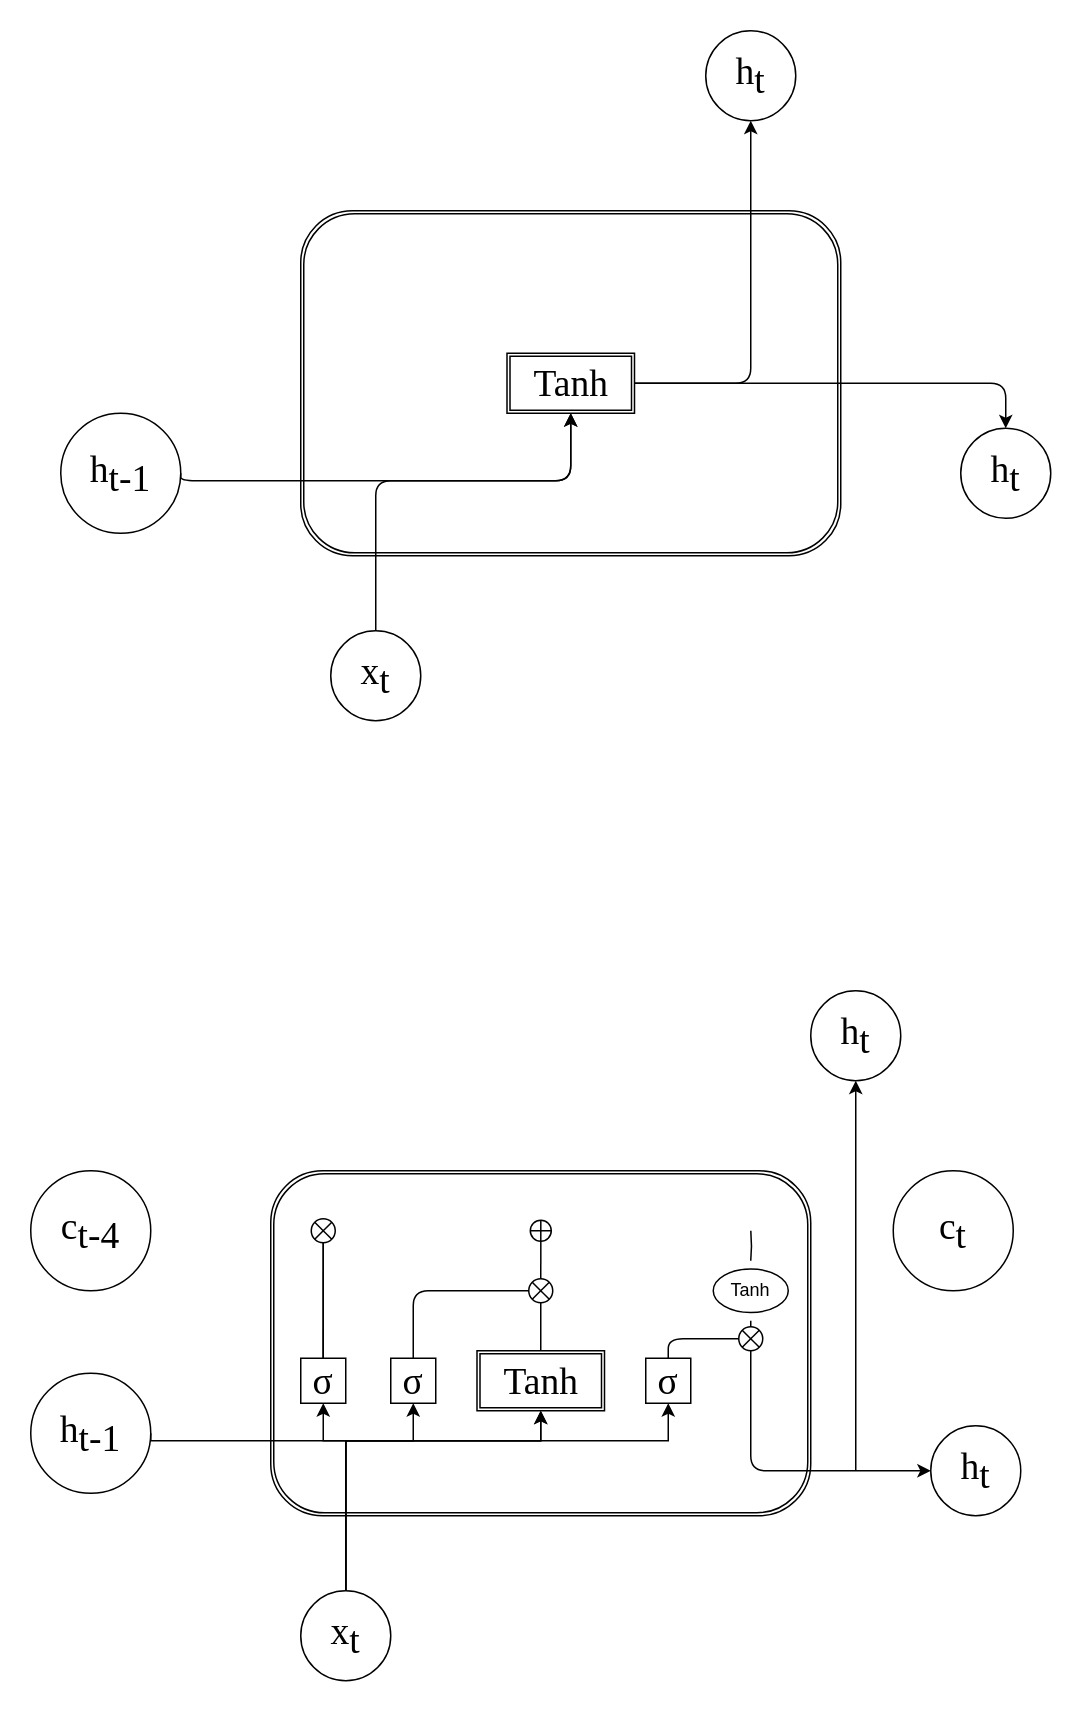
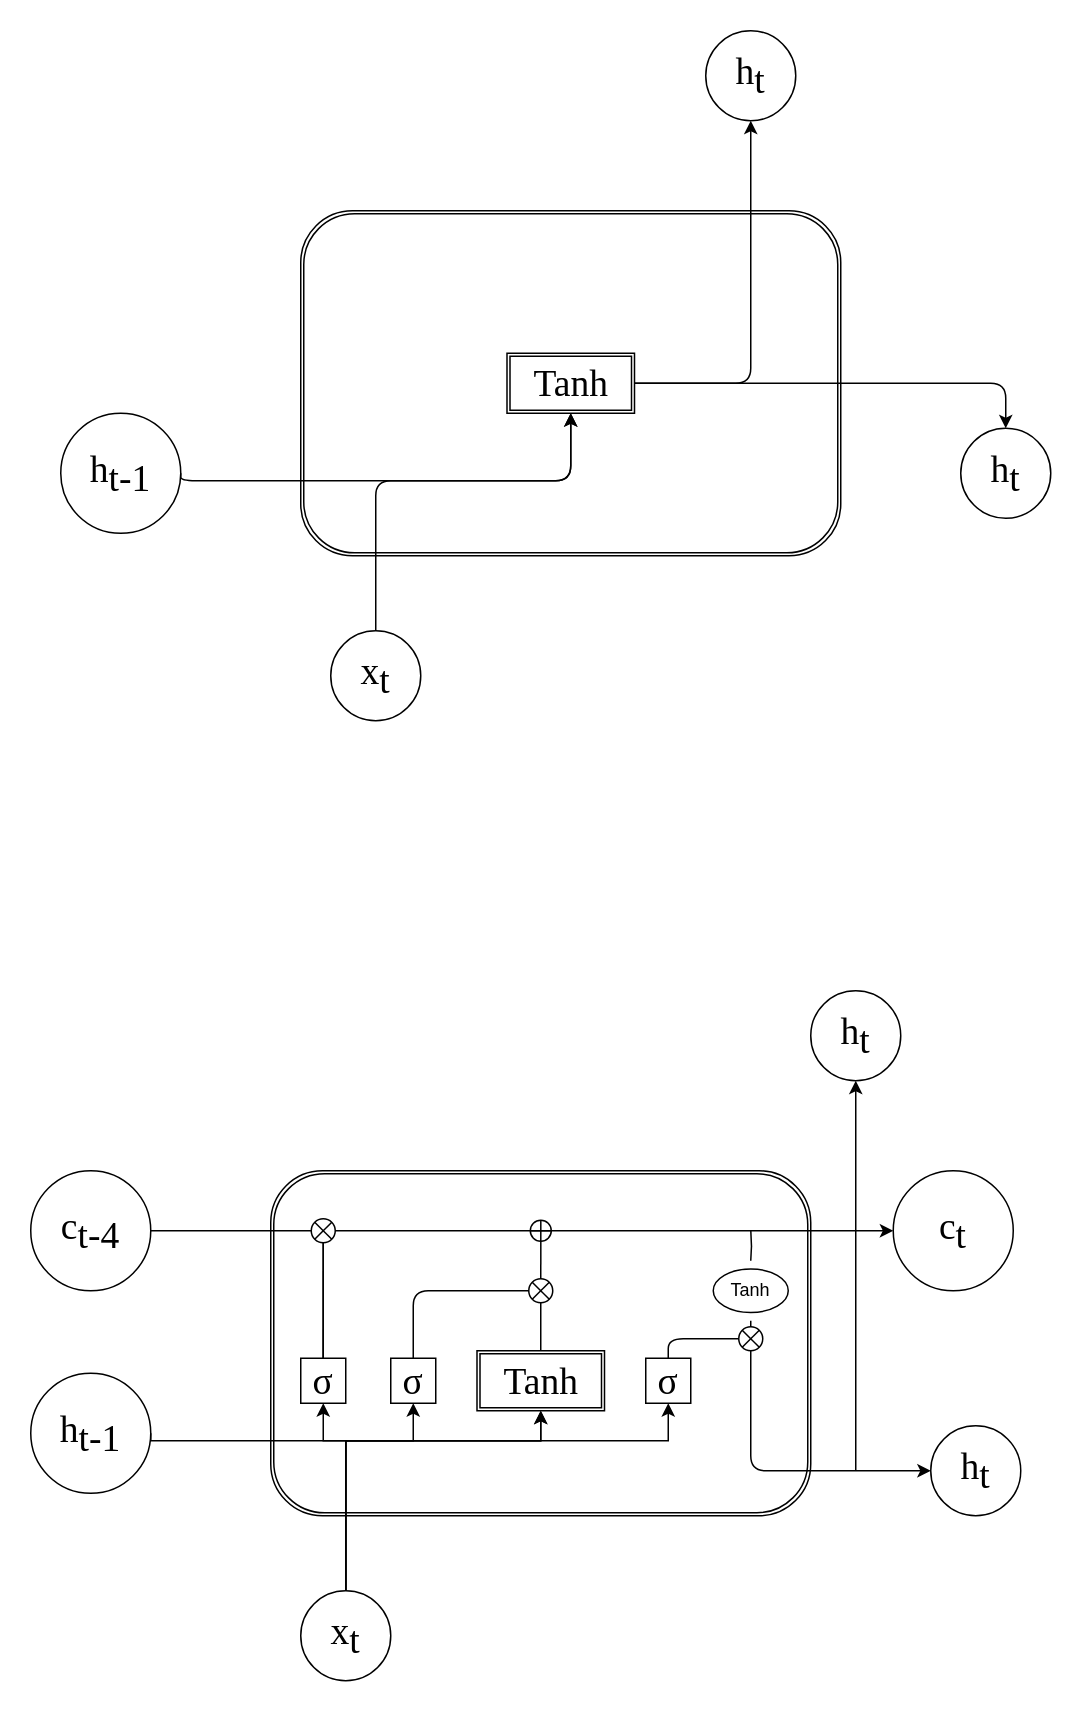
  <mxCell id="0" />
  <mxCell id="1" parent="0" />
  <mxCell id="2" value="" style="shape=ext;double=1;rounded=1;whiteSpace=wrap;html=1;fontFamily=Times New Roman;fontSize=25;" parent="1" vertex="1"><mxGeometry x="200" y="140" width="360" height="230" as="geometry" /></mxCell>
  <mxCell id="3" style="edgeStyle=orthogonalEdgeStyle;html=1;exitX=1;exitY=0.5;exitDx=0;exitDy=0;entryX=0.5;entryY=0;entryDx=0;entryDy=0;fontFamily=Times New Roman;fontSize=25;" parent="1" source="5" target="10" edge="1"><mxGeometry relative="1" as="geometry" /></mxCell>
  <mxCell id="4" style="edgeStyle=orthogonalEdgeStyle;html=1;exitX=1;exitY=0.5;exitDx=0;exitDy=0;entryX=0.5;entryY=1;entryDx=0;entryDy=0;fontFamily=Times New Roman;fontSize=25;" parent="1" source="5" target="11" edge="1"><mxGeometry relative="1" as="geometry" /></mxCell>
  <mxCell id="5" value="Tanh" style="shape=ext;double=1;rounded=0;whiteSpace=wrap;html=1;fontFamily=Times New Roman;fontSize=25;" parent="1" vertex="1"><mxGeometry x="337.5" y="235" width="85" height="40" as="geometry" /></mxCell>
  <mxCell id="6" style="edgeStyle=orthogonalEdgeStyle;html=1;exitX=0.5;exitY=0;exitDx=0;exitDy=0;entryX=0.5;entryY=1;entryDx=0;entryDy=0;fontFamily=Times New Roman;fontSize=25;" parent="1" source="7" target="5" edge="1"><mxGeometry relative="1" as="geometry"><Array as="points"><mxPoint x="250" y="320" /><mxPoint x="380" y="320" /></Array></mxGeometry></mxCell>
  <mxCell id="7" value="x&lt;sub style=&quot;font-size: 25px;&quot;&gt;t&lt;/sub&gt;" style="ellipse;whiteSpace=wrap;html=1;aspect=fixed;fontFamily=Times New Roman;fontSize=25;" parent="1" vertex="1"><mxGeometry x="220" y="420" width="60" height="60" as="geometry" /></mxCell>
  <mxCell id="8" style="edgeStyle=orthogonalEdgeStyle;html=1;exitX=1;exitY=0.5;exitDx=0;exitDy=0;entryX=0.5;entryY=1;entryDx=0;entryDy=0;fontFamily=Times New Roman;fontSize=25;" parent="1" source="9" target="5" edge="1"><mxGeometry relative="1" as="geometry"><Array as="points"><mxPoint x="120" y="320" /><mxPoint x="380" y="320" /></Array></mxGeometry></mxCell>
  <mxCell id="9" value="h&lt;sub style=&quot;font-size: 25px;&quot;&gt;t-1&lt;/sub&gt;" style="ellipse;whiteSpace=wrap;html=1;aspect=fixed;fontFamily=Times New Roman;fontSize=25;" parent="1" vertex="1"><mxGeometry x="40" y="275" width="80" height="80" as="geometry" /></mxCell>
  <mxCell id="10" value="h&lt;sub style=&quot;font-size: 25px&quot;&gt;t&lt;/sub&gt;" style="ellipse;whiteSpace=wrap;html=1;aspect=fixed;fontFamily=Times New Roman;fontSize=25;" parent="1" vertex="1"><mxGeometry x="640" y="285" width="60" height="60" as="geometry" /></mxCell>
  <mxCell id="11" value="h&lt;sub style=&quot;font-size: 25px;&quot;&gt;t&lt;/sub&gt;" style="ellipse;whiteSpace=wrap;html=1;aspect=fixed;fontFamily=Times New Roman;fontSize=25;" parent="1" vertex="1"><mxGeometry x="470" y="20" width="60" height="60" as="geometry" /></mxCell>
  <mxCell id="12" value="" style="shape=ext;double=1;rounded=1;whiteSpace=wrap;html=1;fontFamily=Times New Roman;fontSize=25;" parent="1" vertex="1"><mxGeometry x="180" y="780" width="360" height="230" as="geometry" /></mxCell>
  <mxCell id="13" style="edgeStyle=none;html=1;exitX=0.5;exitY=0;exitDx=0;exitDy=0;fontSize=18;endArrow=circlePlus;endFill=0;" parent="1" source="14" edge="1"><mxGeometry relative="1" as="geometry"><mxPoint x="360.038" y="812" as="targetPoint" /><mxPoint x="360" y="892" as="sourcePoint" /></mxGeometry></mxCell>
  <mxCell id="14" value="Tanh" style="shape=ext;double=1;rounded=0;whiteSpace=wrap;html=1;fontFamily=Times New Roman;fontSize=25;" parent="1" vertex="1"><mxGeometry x="317.5" y="900" width="85" height="40" as="geometry" /></mxCell>
  <mxCell id="15" style="edgeStyle=orthogonalEdgeStyle;html=1;exitX=0.5;exitY=0;exitDx=0;exitDy=0;entryX=0.5;entryY=1;entryDx=0;entryDy=0;fontFamily=Times New Roman;fontSize=25;rounded=0;" parent="1" source="19" target="14" edge="1"><mxGeometry relative="1" as="geometry"><Array as="points"><mxPoint x="230" y="960" /><mxPoint x="360" y="960" /></Array></mxGeometry></mxCell>
  <mxCell id="16" style="edgeStyle=orthogonalEdgeStyle;html=1;exitX=0.5;exitY=0;exitDx=0;exitDy=0;entryX=0.5;entryY=1;entryDx=0;entryDy=0;fontFamily=Times New Roman;fontSize=25;fontColor=#000000;rounded=0;" parent="1" source="19" target="25" edge="1"><mxGeometry relative="1" as="geometry"><Array as="points"><mxPoint x="230" y="960" /><mxPoint x="215" y="960" /></Array></mxGeometry></mxCell>
  <mxCell id="17" style="edgeStyle=orthogonalEdgeStyle;html=1;exitX=0.5;exitY=0;exitDx=0;exitDy=0;entryX=0.5;entryY=1;entryDx=0;entryDy=0;fontFamily=Times New Roman;fontSize=25;fontColor=#000000;rounded=0;" parent="1" source="19" target="26" edge="1"><mxGeometry relative="1" as="geometry"><Array as="points"><mxPoint x="230" y="960" /><mxPoint x="275" y="960" /></Array></mxGeometry></mxCell>
  <mxCell id="18" style="edgeStyle=orthogonalEdgeStyle;html=1;exitX=0.5;exitY=0;exitDx=0;exitDy=0;entryX=0.5;entryY=1;entryDx=0;entryDy=0;fontFamily=Times New Roman;fontSize=25;fontColor=#000000;rounded=0;" parent="1" source="19" target="27" edge="1"><mxGeometry relative="1" as="geometry"><Array as="points"><mxPoint x="230" y="960" /><mxPoint x="445" y="960" /></Array></mxGeometry></mxCell>
  <mxCell id="19" value="x&lt;sub style=&quot;font-size: 25px;&quot;&gt;t&lt;/sub&gt;" style="ellipse;whiteSpace=wrap;html=1;aspect=fixed;fontFamily=Times New Roman;fontSize=25;" parent="1" vertex="1"><mxGeometry x="200" y="1060" width="60" height="60" as="geometry" /></mxCell>
  <mxCell id="20" style="edgeStyle=orthogonalEdgeStyle;html=1;exitX=1;exitY=0.5;exitDx=0;exitDy=0;entryX=0.5;entryY=1;entryDx=0;entryDy=0;fontFamily=Times New Roman;fontSize=25;rounded=0;" parent="1" source="21" target="14" edge="1"><mxGeometry relative="1" as="geometry"><Array as="points"><mxPoint x="100" y="960" /><mxPoint x="360" y="960" /></Array></mxGeometry></mxCell>
  <mxCell id="21" value="h&lt;sub style=&quot;font-size: 25px;&quot;&gt;t-1&lt;/sub&gt;" style="ellipse;whiteSpace=wrap;html=1;aspect=fixed;fontFamily=Times New Roman;fontSize=25;" parent="1" vertex="1"><mxGeometry x="20" y="915" width="80" height="80" as="geometry" /></mxCell>
  <mxCell id="22" value="h&lt;sub style=&quot;font-size: 25px&quot;&gt;t&lt;/sub&gt;" style="ellipse;whiteSpace=wrap;html=1;aspect=fixed;fontFamily=Times New Roman;fontSize=25;" parent="1" vertex="1"><mxGeometry x="620" y="950" width="60" height="60" as="geometry" /></mxCell>
  <mxCell id="23" value="h&lt;sub style=&quot;font-size: 25px;&quot;&gt;t&lt;/sub&gt;" style="ellipse;whiteSpace=wrap;html=1;aspect=fixed;fontFamily=Times New Roman;fontSize=25;" parent="1" vertex="1"><mxGeometry x="540" y="660" width="60" height="60" as="geometry" /></mxCell>
  <mxCell id="24" style="edgeStyle=none;html=1;exitX=0.5;exitY=0;exitDx=0;exitDy=0;fontSize=18;endArrow=none;endFill=0;" parent="1" edge="1"><mxGeometry relative="1" as="geometry"><mxPoint x="215" y="822" as="targetPoint" /><mxPoint x="215" y="907" as="sourcePoint" /><Array as="points"><mxPoint x="215" y="822" /></Array></mxGeometry></mxCell>
  <mxCell id="25" value="&lt;div style=&quot;text-align: left&quot;&gt;σ&lt;/div&gt;" style="rounded=0;whiteSpace=wrap;html=1;fontFamily=Times New Roman;fontSize=25;" parent="1" vertex="1"><mxGeometry x="200" y="905" width="30" height="30" as="geometry" /></mxCell>
  <mxCell id="26" value="&lt;div style=&quot;text-align: left&quot;&gt;σ&lt;/div&gt;" style="rounded=0;whiteSpace=wrap;html=1;fontFamily=Times New Roman;fontSize=25;" parent="1" vertex="1"><mxGeometry x="260" y="905" width="30" height="30" as="geometry" /></mxCell>
  <mxCell id="27" value="&lt;div style=&quot;text-align: left&quot;&gt;σ&lt;/div&gt;" style="rounded=0;whiteSpace=wrap;html=1;fontFamily=Times New Roman;fontSize=25;" parent="1" vertex="1"><mxGeometry x="430" y="905" width="30" height="30" as="geometry" /></mxCell>
+ <mxCell id="28" style="edgeStyle=orthogonalEdgeStyle;html=1;exitX=1;exitY=0.5;exitDx=0;exitDy=0;fontFamily=Times New Roman;fontSize=25;fontColor=#000000;" parent="1" source="29" target="30" edge="1"><mxGeometry relative="1" as="geometry" /></mxCell>
  <mxCell id="29" value="c&lt;sub style=&quot;font-size: 25px&quot;&gt;t-4&lt;/sub&gt;" style="ellipse;whiteSpace=wrap;html=1;aspect=fixed;fontFamily=Times New Roman;fontSize=25;" parent="1" vertex="1"><mxGeometry x="20" y="780" width="80" height="80" as="geometry" /></mxCell>
  <mxCell id="30" value="c&lt;sub style=&quot;font-size: 25px&quot;&gt;t&lt;/sub&gt;" style="ellipse;whiteSpace=wrap;html=1;aspect=fixed;fontFamily=Times New Roman;fontSize=25;" parent="1" vertex="1"><mxGeometry x="595" y="780" width="80" height="80" as="geometry" /></mxCell>
  <mxCell id="31" style="edgeStyle=orthogonalEdgeStyle;html=1;exitX=0.5;exitY=0;exitDx=0;exitDy=0;fontSize=18;endArrow=none;endFill=0;" parent="1" edge="1"><mxGeometry relative="1" as="geometry"><mxPoint x="500.038" y="820" as="targetPoint" /><mxPoint x="500" y="840" as="sourcePoint" /></mxGeometry></mxCell>
  <mxCell id="32" style="edgeStyle=orthogonalEdgeStyle;html=1;exitX=0.5;exitY=1;exitDx=0;exitDy=0;entryX=0;entryY=0.5;entryDx=0;entryDy=0;fontSize=18;endArrow=classic;endFill=1;" parent="1" target="22" edge="1"><mxGeometry relative="1" as="geometry"><Array as="points"><mxPoint x="500" y="980" /></Array><mxPoint x="500" y="880" as="sourcePoint" /></mxGeometry></mxCell>
  <mxCell id="33" value="" style="endArrow=classic;html=1;fontSize=18;entryX=0.5;entryY=1;entryDx=0;entryDy=0;" parent="1" target="23" edge="1"><mxGeometry width="50" height="50" relative="1" as="geometry"><mxPoint x="570" y="980" as="sourcePoint" /><mxPoint x="610" y="930" as="targetPoint" /></mxGeometry></mxCell>
  <mxCell id="34" style="edgeStyle=none;html=1;exitX=0.5;exitY=0;exitDx=0;exitDy=0;fontSize=18;endArrow=none;endFill=0;startArrow=none;" parent="1" source="35" edge="1"><mxGeometry relative="1" as="geometry"><mxPoint x="214.92" y="820" as="targetPoint" /><mxPoint x="214.92" y="905" as="sourcePoint" /><Array as="points"><mxPoint x="214.92" y="820" /></Array></mxGeometry></mxCell>
  <mxCell id="35" value="" style="shape=sumEllipse;perimeter=ellipsePerimeter;whiteSpace=wrap;html=1;backgroundOutline=1;labelBackgroundColor=#2A2A2A;fontSize=18;" parent="1" vertex="1"><mxGeometry x="207" y="812" width="16" height="16" as="geometry" /></mxCell>
  <mxCell id="36" value="" style="edgeStyle=none;html=1;exitX=0.5;exitY=0;exitDx=0;exitDy=0;fontSize=18;endArrow=none;endFill=0;" parent="1" target="35" edge="1"><mxGeometry relative="1" as="geometry"><mxPoint x="214.92" y="820" as="targetPoint" /><mxPoint x="214.92" y="905" as="sourcePoint" /><Array as="points" /></mxGeometry></mxCell>
  <mxCell id="37" value="" style="shape=sumEllipse;perimeter=ellipsePerimeter;whiteSpace=wrap;html=1;backgroundOutline=1;labelBackgroundColor=#2A2A2A;fontSize=18;" parent="1" vertex="1"><mxGeometry x="352" y="852" width="16" height="16" as="geometry" /></mxCell>
  <mxCell id="38" value="" style="edgeStyle=orthogonalEdgeStyle;html=1;exitX=0.5;exitY=0;exitDx=0;exitDy=0;fontSize=18;endArrow=none;endFill=0;entryX=0;entryY=0.5;entryDx=0;entryDy=0;" parent="1" source="26" target="37" edge="1"><mxGeometry relative="1" as="geometry"><mxPoint x="360" y="860" as="targetPoint" /><mxPoint x="275" y="905" as="sourcePoint" /><Array as="points" /></mxGeometry></mxCell>
  <mxCell id="39" value="" style="shape=sumEllipse;perimeter=ellipsePerimeter;whiteSpace=wrap;html=1;backgroundOutline=1;labelBackgroundColor=#2A2A2A;fontSize=18;" parent="1" vertex="1"><mxGeometry x="492" y="884" width="16" height="16" as="geometry" /></mxCell>
  <mxCell id="40" value="" style="edgeStyle=orthogonalEdgeStyle;html=1;exitX=0.5;exitY=0;exitDx=0;exitDy=0;fontSize=18;endArrow=none;endFill=0;entryX=0;entryY=0.5;entryDx=0;entryDy=0;" parent="1" source="27" target="39" edge="1"><mxGeometry relative="1" as="geometry"><mxPoint x="508" y="890" as="targetPoint" /><mxPoint x="445" y="905" as="sourcePoint" /><Array as="points" /></mxGeometry></mxCell>
  <mxCell id="41" value="Tanh" style="ellipse;whiteSpace=wrap;html=1;" parent="1" vertex="1"><mxGeometry x="475" y="845.5" width="50" height="29" as="geometry" /></mxCell>
